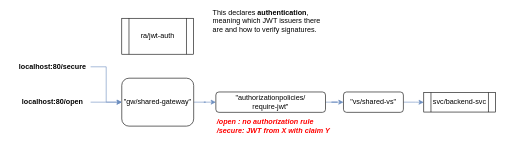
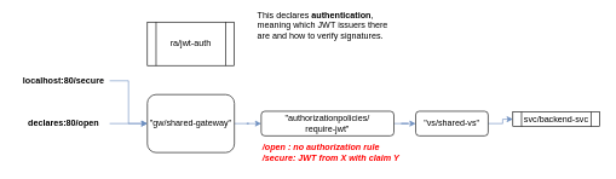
  <mxCell id="0" />
  <mxCell id="1" parent="0" />
  <mxCell id="2" style="edgeStyle=orthogonalEdgeStyle;rounded=0;orthogonalLoop=1;jettySize=auto;html=1;fillColor=#dae8fc;strokeColor=#6c8ebf;entryX=0;entryY=0.5;entryDx=0;entryDy=0;" edge="1" parent="1" source="3" target="14"><mxGeometry relative="1" as="geometry" /></mxCell>
  <mxCell id="3" value="&quot;gw/shared-gateway&quot;" style="rounded=1;whiteSpace=wrap;html=1;" parent="1" vertex="1"><mxGeometry x="202" y="130" width="120" height="80" as="geometry" /></mxCell>
  <mxCell id="4" style="edgeStyle=orthogonalEdgeStyle;rounded=0;orthogonalLoop=1;jettySize=auto;html=1;entryX=0;entryY=0.5;entryDx=0;entryDy=0;fillColor=#dae8fc;strokeColor=#6c8ebf;" parent="1" source="5" target="6" edge="1"><mxGeometry relative="1" as="geometry" /></mxCell>
  <mxCell id="5" value="&quot;vs/shared-vs&lt;span style=&quot;background-color: initial;&quot;&gt;&quot;&lt;/span&gt;" style="rounded=1;whiteSpace=wrap;html=1;" parent="1" vertex="1"><mxGeometry x="572" y="153" width="100" height="34" as="geometry" /></mxCell>
- <mxCell id="6" value="svc/backend-svc" style="shape=process;whiteSpace=wrap;html=1;backgroundOutline=1;" parent="1" vertex="1"><mxGeometry x="706" y="154" width="120" height="32.5" as="geometry" /></mxCell>
- <mxCell id="7" value="&amp;nbsp;&lt;b&gt;localhost:80/open&lt;/b&gt;" style="text;html=1;strokeColor=none;fillColor=none;align=center;verticalAlign=middle;whiteSpace=wrap;rounded=0;" parent="1" vertex="1"><mxGeometry x="20" y="155" width="130" height="30" as="geometry" /></mxCell>
+ <mxCell id="6" value="svc/backend-svc" style="shape=process;whiteSpace=wrap;html=1;backgroundOutline=1;" parent="1" vertex="1"><mxGeometry x="706" y="154" width="120" height="20" as="geometry" /></mxCell>
+ <mxCell id="7" value="&amp;nbsp;&lt;b&gt;declares:80/open&lt;/b&gt;" style="text;html=1;strokeColor=none;fillColor=none;align=center;verticalAlign=middle;whiteSpace=wrap;rounded=0;" parent="1" vertex="1"><mxGeometry x="20" y="155" width="130" height="30" as="geometry" /></mxCell>
  <mxCell id="8" style="edgeStyle=orthogonalEdgeStyle;rounded=0;orthogonalLoop=1;jettySize=auto;html=1;entryX=0;entryY=0.5;entryDx=0;entryDy=0;fillColor=#dae8fc;strokeColor=#6c8ebf;" parent="1" source="7" target="3" edge="1"><mxGeometry relative="1" as="geometry"><mxPoint x="142" y="171" as="sourcePoint" /></mxGeometry></mxCell>
  <mxCell id="9" value="ra/jwt-auth" style="shape=process;whiteSpace=wrap;html=1;backgroundOutline=1;" vertex="1" parent="1"><mxGeometry x="202" y="30" width="120" height="60" as="geometry" /></mxCell>
  <mxCell id="10" value="This declares &lt;b&gt;authentication&lt;/b&gt;, meaning which JWT issuers there are and how to verify signatures." style="text;html=1;strokeColor=none;fillColor=none;align=left;verticalAlign=middle;whiteSpace=wrap;rounded=0;" vertex="1" parent="1"><mxGeometry x="352" y="20" width="200" height="30" as="geometry" /></mxCell>
  <mxCell id="11" style="edgeStyle=orthogonalEdgeStyle;rounded=0;orthogonalLoop=1;jettySize=auto;html=1;entryX=0;entryY=0.5;entryDx=0;entryDy=0;fillColor=#dae8fc;strokeColor=#6c8ebf;" edge="1" parent="1" source="12" target="3"><mxGeometry relative="1" as="geometry" /></mxCell>
  <mxCell id="12" value="&amp;nbsp;&lt;b&gt;localhost:80/secure&lt;/b&gt;" style="text;html=1;strokeColor=none;fillColor=none;align=center;verticalAlign=middle;whiteSpace=wrap;rounded=0;" vertex="1" parent="1"><mxGeometry x="20" y="96" width="130" height="30" as="geometry" /></mxCell>
  <mxCell id="13" style="edgeStyle=orthogonalEdgeStyle;rounded=0;orthogonalLoop=1;jettySize=auto;html=1;entryX=0;entryY=0.5;entryDx=0;entryDy=0;fillColor=#dae8fc;strokeColor=#6c8ebf;" edge="1" parent="1" source="14" target="5"><mxGeometry relative="1" as="geometry" /></mxCell>
  <mxCell id="14" value="&quot;authorizationpolicies/&lt;br&gt;require-jwt&quot;" style="rounded=1;whiteSpace=wrap;html=1;" vertex="1" parent="1"><mxGeometry x="359" y="153" width="183" height="34" as="geometry" /></mxCell>
  <mxCell id="15" value="&lt;i style=&quot;&quot;&gt;&lt;b&gt;&lt;font color=&quot;#ff0000&quot;&gt;/open : no authorization rule&lt;br&gt;/secure: JWT from X with claim Y&lt;/font&gt;&lt;/b&gt;&lt;/i&gt;" style="text;html=1;strokeColor=none;fillColor=none;align=left;verticalAlign=middle;whiteSpace=wrap;rounded=0;" vertex="1" parent="1"><mxGeometry x="359" y="195" width="193" height="30" as="geometry" /></mxCell>
